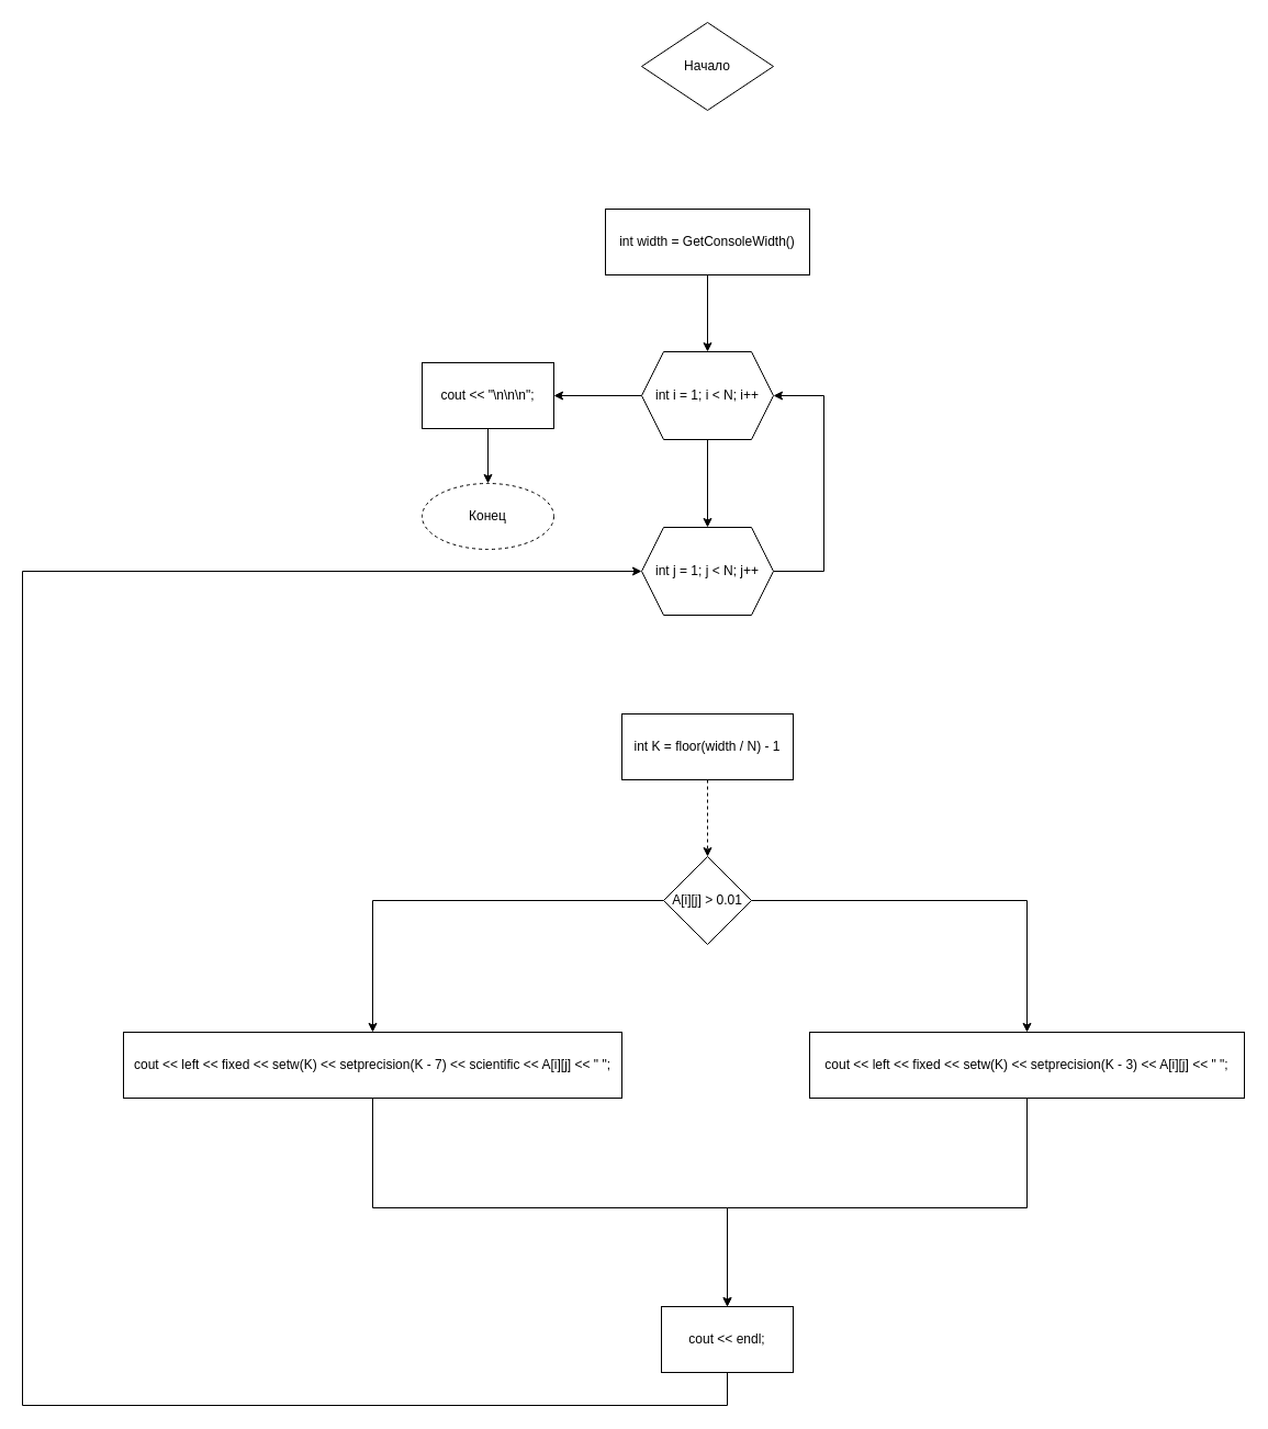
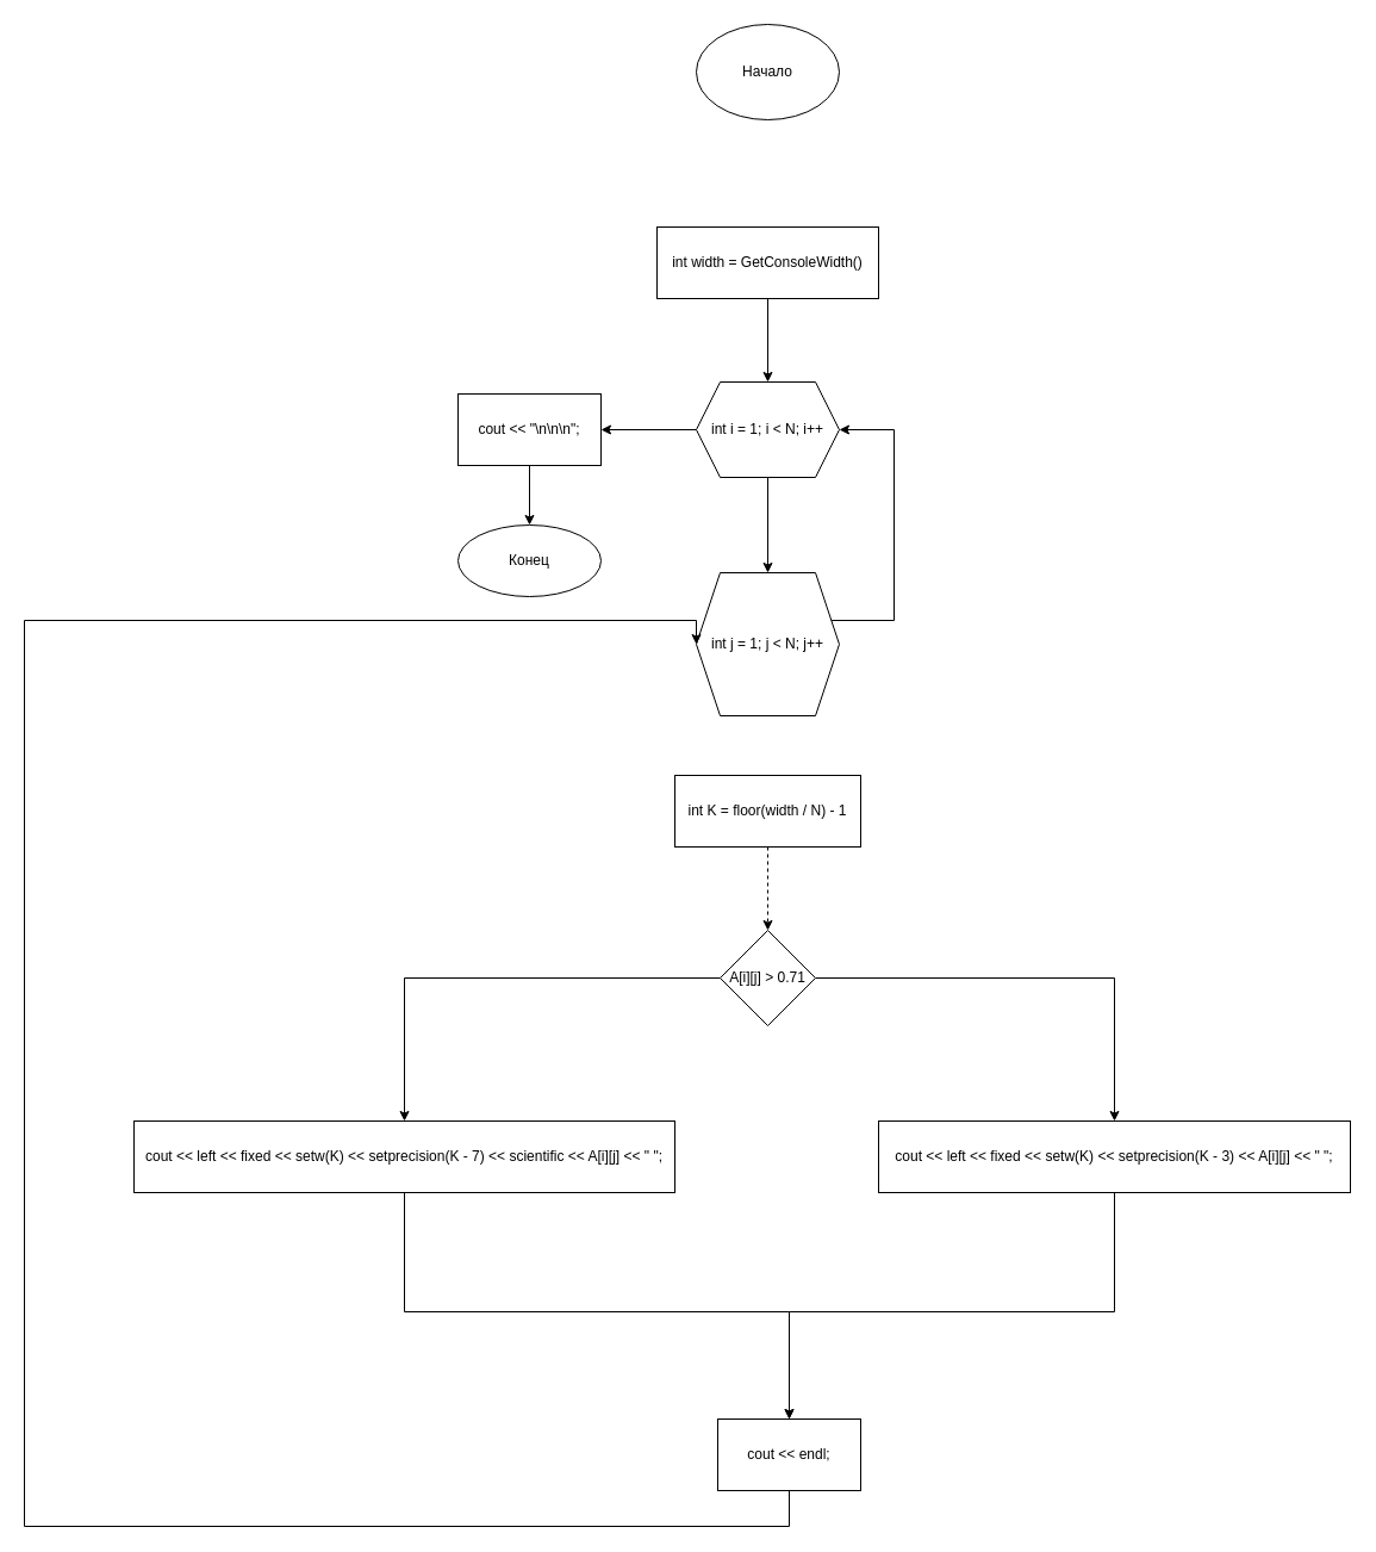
  <mxCell id="0" />
  <mxCell id="1" parent="0" />
- <mxCell id="2" value="Начало" style="rhombus;whiteSpace=wrap;html=1;" parent="1" vertex="1"><mxGeometry x="584" y="20" width="120" height="80" as="geometry" /></mxCell>
+ <mxCell id="2" value="Начало" style="ellipse;whiteSpace=wrap;html=1;" parent="1" vertex="1"><mxGeometry x="584" y="20" width="120" height="80" as="geometry" /></mxCell>
  <mxCell id="3" value="" style="edgeStyle=orthogonalEdgeStyle;rounded=0;orthogonalLoop=1;jettySize=auto;html=1;" parent="1" source="4" target="7" edge="1"><mxGeometry relative="1" as="geometry" /></mxCell>
  <mxCell id="4" value="int width = GetConsoleWidth()" style="whiteSpace=wrap;html=1;" parent="1" vertex="1"><mxGeometry x="551" y="190" width="186" height="60" as="geometry" /></mxCell>
  <mxCell id="5" value="" style="edgeStyle=orthogonalEdgeStyle;rounded=0;orthogonalLoop=1;jettySize=auto;html=1;" parent="1" source="7" target="9" edge="1"><mxGeometry relative="1" as="geometry" /></mxCell>
  <mxCell id="6" value="" style="edgeStyle=orthogonalEdgeStyle;rounded=0;orthogonalLoop=1;jettySize=auto;html=1;" parent="1" source="7" target="22" edge="1"><mxGeometry relative="1" as="geometry" /></mxCell>
  <mxCell id="7" value="int i = 1; i &lt; N; i++" style="shape=hexagon;perimeter=hexagonPerimeter2;whiteSpace=wrap;html=1;fixedSize=1;" parent="1" vertex="1"><mxGeometry x="584" y="320" width="120" height="80" as="geometry" /></mxCell>
  <mxCell id="8" style="edgeStyle=orthogonalEdgeStyle;rounded=0;orthogonalLoop=1;jettySize=auto;html=1;entryX=1;entryY=0.5;entryDx=0;entryDy=0;" parent="1" source="9" target="7" edge="1"><mxGeometry relative="1" as="geometry"><mxPoint x="710" y="360" as="targetPoint" /><Array as="points"><mxPoint x="750" y="520" /><mxPoint x="750" y="360" /></Array></mxGeometry></mxCell>
- <mxCell id="9" value="int j = 1; j &lt; N; j++" style="shape=hexagon;perimeter=hexagonPerimeter2;whiteSpace=wrap;html=1;fixedSize=1;" parent="1" vertex="1"><mxGeometry x="584" y="480" width="120" height="80" as="geometry" /></mxCell>
+ <mxCell id="9" value="int j = 1; j &lt; N; j++" style="shape=hexagon;perimeter=hexagonPerimeter2;whiteSpace=wrap;html=1;fixedSize=1;" parent="1" vertex="1"><mxGeometry x="584" y="480" width="120" height="120" as="geometry" /></mxCell>
  <mxCell id="10" value="" style="edgeStyle=orthogonalEdgeStyle;rounded=0;orthogonalLoop=1;jettySize=auto;html=1;dashed=1;" parent="1" source="11" target="14" edge="1"><mxGeometry relative="1" as="geometry" /></mxCell>
  <mxCell id="11" value="int K = floor(width / N) - 1" style="whiteSpace=wrap;html=1;" parent="1" vertex="1"><mxGeometry x="566" y="650" width="156" height="60" as="geometry" /></mxCell>
  <mxCell id="12" value="" style="edgeStyle=orthogonalEdgeStyle;rounded=0;orthogonalLoop=1;jettySize=auto;html=1;" parent="1" source="14" target="16" edge="1"><mxGeometry relative="1" as="geometry" /></mxCell>
  <mxCell id="13" value="" style="edgeStyle=orthogonalEdgeStyle;rounded=0;orthogonalLoop=1;jettySize=auto;html=1;" parent="1" source="14" target="18" edge="1"><mxGeometry relative="1" as="geometry" /></mxCell>
- <mxCell id="14" value="A[i][j] &gt; 0.01" style="rhombus;whiteSpace=wrap;html=1;" parent="1" vertex="1"><mxGeometry x="604" y="780" width="80" height="80" as="geometry" /></mxCell>
+ <mxCell id="14" value="A[i][j] &gt; 0.71" style="rhombus;whiteSpace=wrap;html=1;" parent="1" vertex="1"><mxGeometry x="604" y="780" width="80" height="80" as="geometry" /></mxCell>
  <mxCell id="15" style="edgeStyle=orthogonalEdgeStyle;rounded=0;orthogonalLoop=1;jettySize=auto;html=1;exitX=0.5;exitY=1;exitDx=0;exitDy=0;entryX=0.5;entryY=0;entryDx=0;entryDy=0;" parent="1" source="16" target="20" edge="1"><mxGeometry relative="1" as="geometry"><Array as="points"><mxPoint x="935" y="1100" /><mxPoint x="662" y="1100" /></Array></mxGeometry></mxCell>
  <mxCell id="16" value="cout &amp;lt;&amp;lt; left &amp;lt;&amp;lt; fixed &amp;lt;&amp;lt; setw(K) &amp;lt;&amp;lt; setprecision(K - 3) &amp;lt;&amp;lt; A[i][j] &amp;lt;&amp;lt; &quot; &quot;;" style="whiteSpace=wrap;html=1;" parent="1" vertex="1"><mxGeometry x="737" y="940" width="396" height="60" as="geometry" /></mxCell>
  <mxCell id="17" value="" style="edgeStyle=orthogonalEdgeStyle;rounded=0;orthogonalLoop=1;jettySize=auto;html=1;" parent="1" source="18" target="20" edge="1"><mxGeometry relative="1" as="geometry"><Array as="points"><mxPoint x="339" y="1100" /></Array></mxGeometry></mxCell>
  <mxCell id="18" value="cout &lt;&lt; left &lt;&lt; fixed &lt;&lt; setw(K) &lt;&lt; setprecision(K - 7) &lt;&lt; scientific &lt;&lt; A[i][j] &lt;&lt; &quot; &quot;;" style="whiteSpace=wrap;html=1;" parent="1" vertex="1"><mxGeometry x="112" y="940" width="454" height="60" as="geometry" /></mxCell>
  <mxCell id="19" style="edgeStyle=orthogonalEdgeStyle;rounded=0;orthogonalLoop=1;jettySize=auto;html=1;entryX=0;entryY=0.5;entryDx=0;entryDy=0;" parent="1" source="20" target="9" edge="1"><mxGeometry relative="1" as="geometry"><mxPoint x="20" y="520" as="targetPoint" /><Array as="points"><mxPoint x="662" y="1280" /><mxPoint x="20" y="1280" /><mxPoint x="20" y="520" /></Array></mxGeometry></mxCell>
  <mxCell id="20" value="cout &lt;&lt; endl;" style="whiteSpace=wrap;html=1;" parent="1" vertex="1"><mxGeometry x="602" y="1190" width="120" height="60" as="geometry" /></mxCell>
  <mxCell id="21" value="" style="edgeStyle=orthogonalEdgeStyle;rounded=0;orthogonalLoop=1;jettySize=auto;html=1;" parent="1" source="22" target="23" edge="1"><mxGeometry relative="1" as="geometry" /></mxCell>
  <mxCell id="22" value="cout &lt;&lt; &quot;\n\n\n&quot;;" style="whiteSpace=wrap;html=1;" parent="1" vertex="1"><mxGeometry x="384" y="330" width="120" height="60" as="geometry" /></mxCell>
- <mxCell id="23" value="Конец" style="ellipse;whiteSpace=wrap;html=1;dashed=1;" parent="1" vertex="1"><mxGeometry x="384" y="440" width="120" height="60" as="geometry" /></mxCell>
+ <mxCell id="23" value="Конец" style="ellipse;whiteSpace=wrap;html=1;" parent="1" vertex="1"><mxGeometry x="384" y="440" width="120" height="60" as="geometry" /></mxCell>
